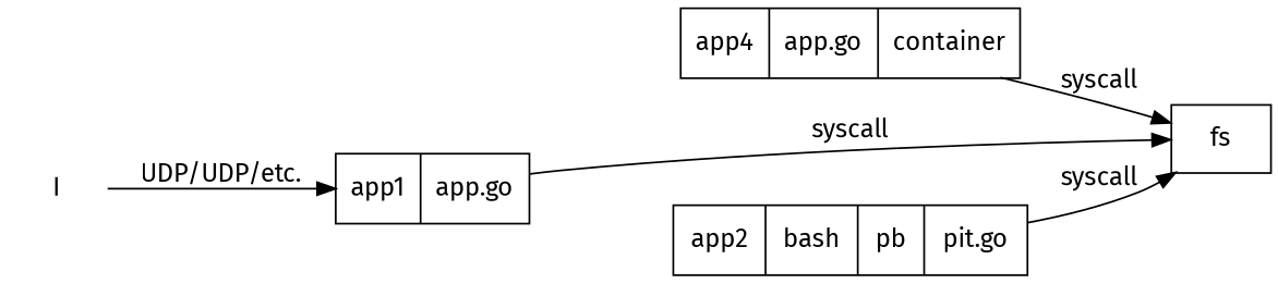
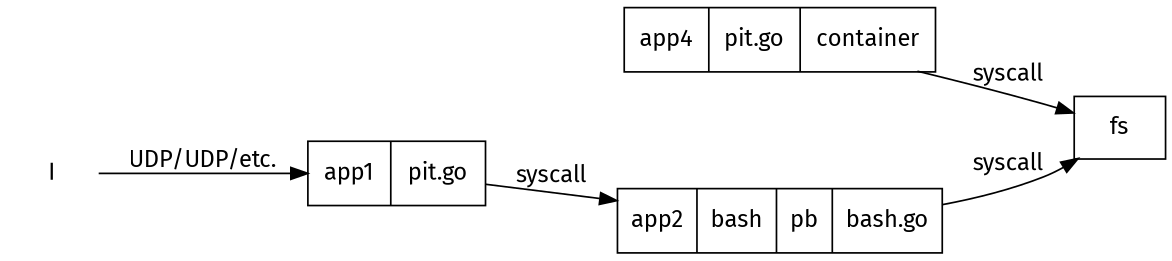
  digraph {
    fontname="Fira Sans"
    rankdir=LR
    node [fontname="Fira Sans" shape=record]
    edge [fontname="Fira Sans"]
-   n1 [label="{app1|app.go}"]
+   n1 [label="{app1|pit.go}"]
    fs
-   n3 [label="{app2|bash|pb|pit.go}"]
-   n4 [label="{app4|app.go|container}"]
+   n3 [label="{app2|bash|pb|bash.go}"]
+   n4 [label="{app4|pit.go|container}"]
    I [color=white shape=""]
-   n1 -> fs [label=syscall]
+   n1 -> n3 [label=syscall]
    n3 -> fs [label=syscall]
    n4 -> fs [label=syscall]
    I -> n1 [label="UDP/UDP/etc."]
  }
